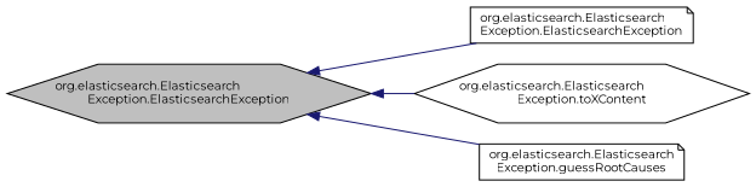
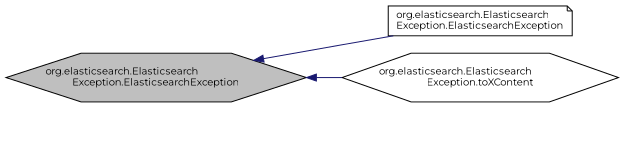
  digraph {
    rankdir=LR
    fontname=Montserrat
    node [color=black fillcolor=white fontname=Montserrat fontsize=10 shape=hexagon style=filled]
    edge [color=midnightblue dir=back fontname=Montserrat fontsize=10 labelfontname=Helvetica labelfontsize=10 style=solid]
    n1 [fillcolor=grey75 fontcolor=black height=0.2 label="org.elasticsearch.Elasticsearch\lException.ElasticsearchException" width=0.4]
    n2 [height=0.2 label="org.elasticsearch.Elasticsearch\lException.ElasticsearchException" shape=note width=0.4]
    n3 [height=0.2 label="org.elasticsearch.Elasticsearch\lException.toXContent" width=0.4]
-   n4 [height=0.2 label="org.elasticsearch.Elasticsearch\lException.guessRootCauses" shape=note width=0.4]
    n1 -> n2
    n1 -> n3
-   n1 -> n4
  }
